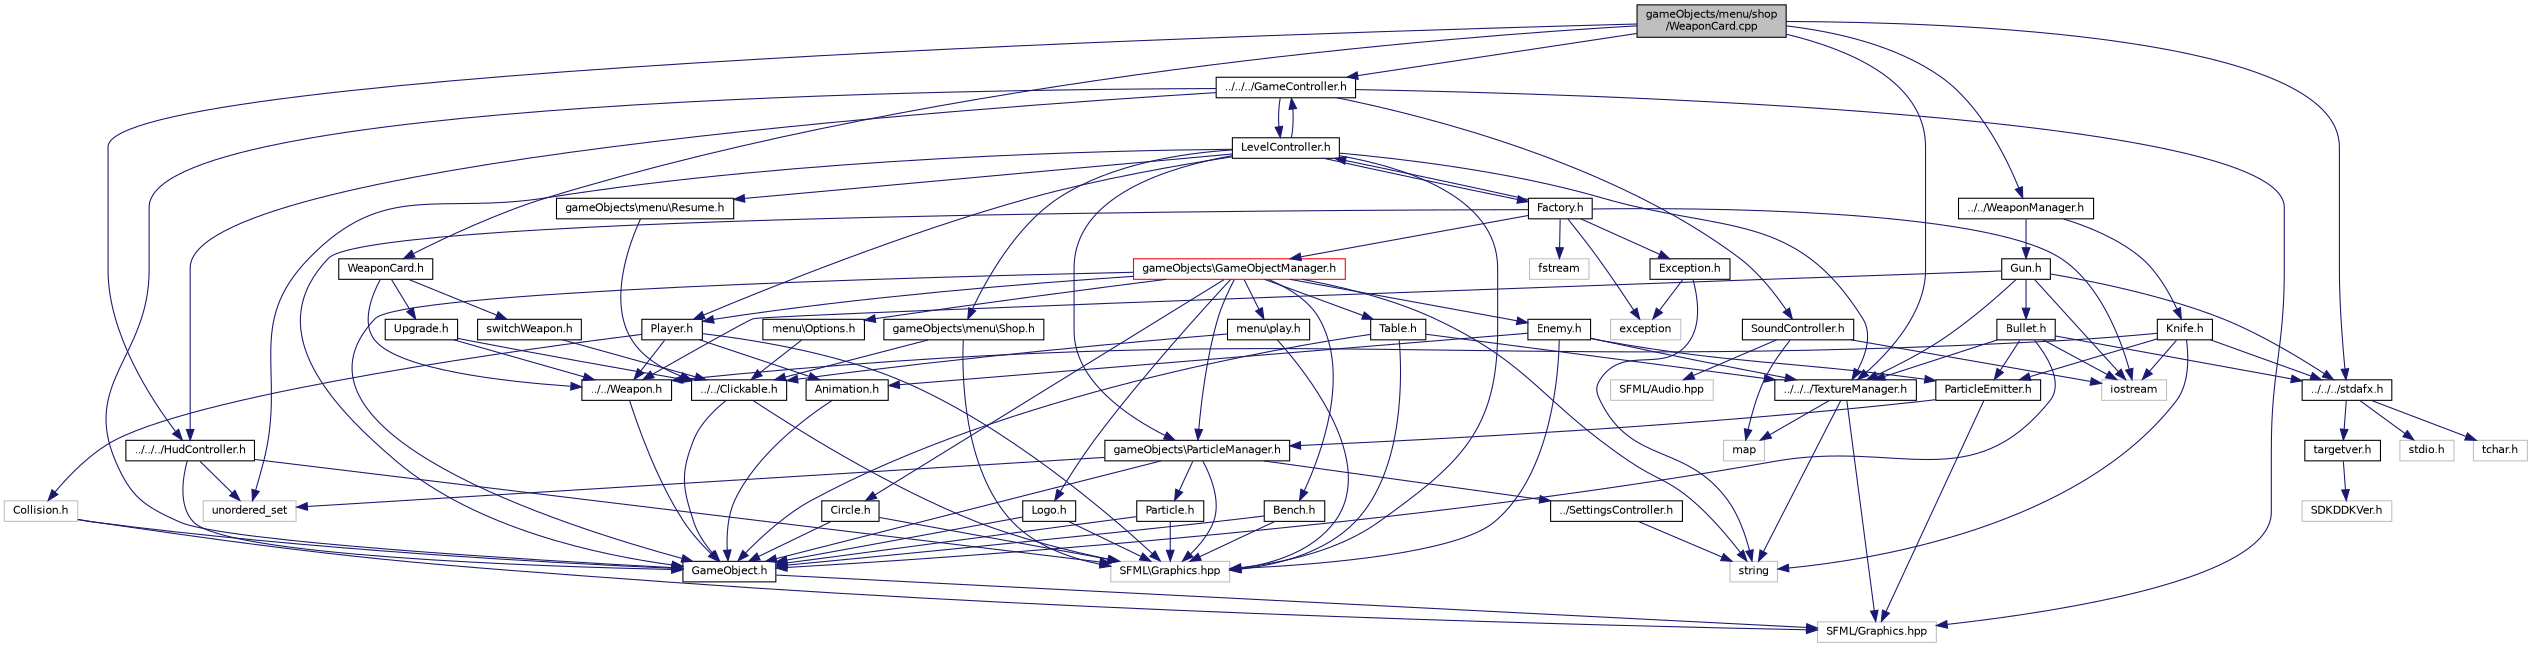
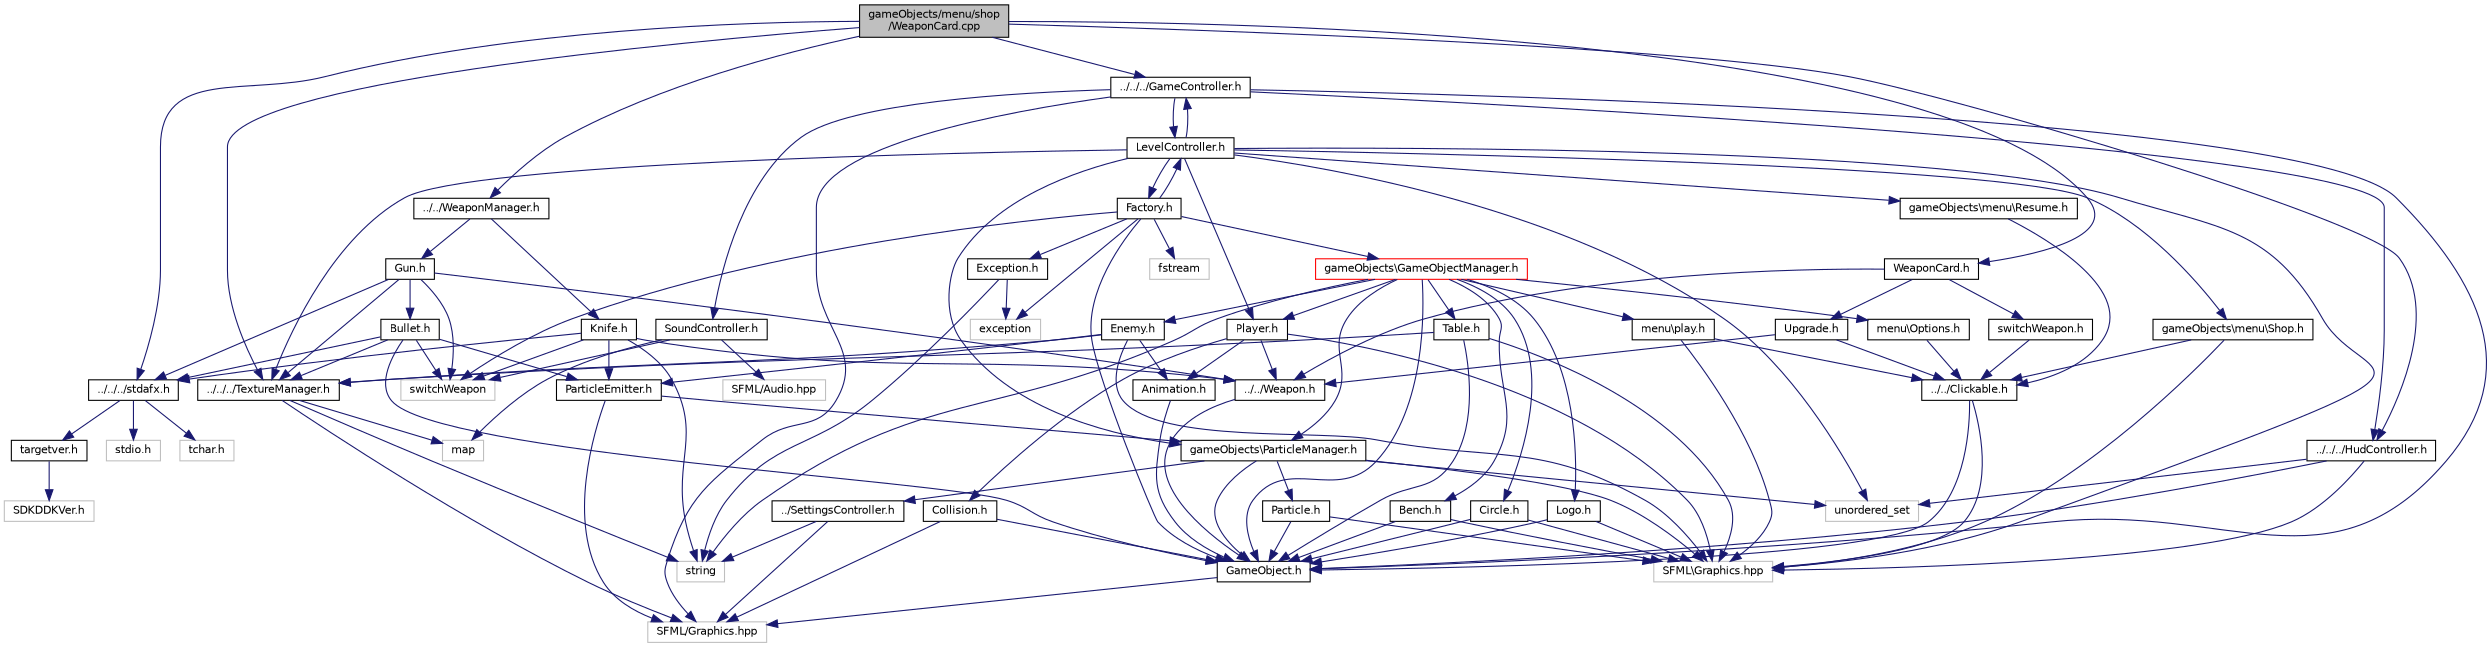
  digraph {
    node [color=black fillcolor=white fontname=Helvetica fontsize=10 shape=record style=filled]
    edge [color=midnightblue fontname=Helvetica fontsize=10 labelfontname=Helvetica labelfontsize=10 style=solid]
    n1 [fillcolor=grey75 fontcolor=black height=0.2 label="gameObjects/menu/shop\l/WeaponCard.cpp" width=0.4]
    n2 [height=0.2 label="../../../stdafx.h" width=0.4]
    n3 [height=0.2 label="WeaponCard.h" width=0.4]
    n4 [height=0.2 label="../../../TextureManager.h" width=0.4]
    n5 [height=0.2 label="../../../HudController.h" width=0.4]
    n6 [height=0.2 label="../../../GameController.h" width=0.4]
    n7 [height=0.2 label="../../WeaponManager.h" width=0.4]
    n8 [height=0.2 label="targetver.h" width=0.4]
    n9 [color=grey75 height=0.2 label="stdio.h" width=0.4]
    n10 [color=grey75 height=0.2 label="tchar.h" width=0.4]
    n11 [height=0.2 label="../../Weapon.h" width=0.4]
    n12 [height=0.2 label="Upgrade.h" width=0.4]
    n13 [height=0.2 label="switchWeapon.h" width=0.4]
    n14 [color=grey75 height=0.2 label="SFML/Graphics.hpp" width=0.4]
    n15 [color=grey75 height=0.2 label=string width=0.4]
    n16 [color=grey75 height=0.2 label=map width=0.4]
    n17 [height=0.2 label="GameObject.h" width=0.4]
    n18 [color=grey75 height=0.2 label="SFML\\Graphics.hpp" width=0.4]
    n19 [color=grey75 height=0.2 label=unordered_set width=0.4]
    n20 [height=0.2 label="SoundController.h" width=0.4]
    n21 [height=0.2 label="LevelController.h" width=0.4]
    n22 [height=0.2 label="Gun.h" width=0.4]
    n23 [height=0.2 label="Knife.h" width=0.4]
    n24 [color=grey75 height=0.2 label="SDKDDKVer.h" width=0.4]
    n25 [height=0.2 label="../../Clickable.h" width=0.4]
    n26 [color=grey75 height=0.2 label="SFML/Audio.hpp" width=0.4]
-   n27 [color=grey75 height=0.2 label=iostream width=0.4]
+   n27 [color=grey75 height=0.2 label=switchWeapon width=0.4]
    n28 [height=0.2 label="gameObjects\\ParticleManager.h" width=0.4]
    n29 [height=0.2 label="Factory.h" width=0.4]
    n30 [height=0.2 label="Player.h" width=0.4]
    n31 [height=0.2 label="gameObjects\\menu\\Resume.h" width=0.4]
    n32 [height=0.2 label="gameObjects\\menu\\Shop.h" width=0.4]
    n33 [height=0.2 label="Particle.h" width=0.4]
    n34 [height=0.2 label="../SettingsController.h" width=0.4]
    n35 [color=red height=0.2 label="gameObjects\\GameObjectManager.h" width=0.4]
    n36 [height=0.2 label="Exception.h" width=0.4]
    n37 [color=grey75 height=0.2 label=exception width=0.4]
    n38 [color=grey75 height=0.2 label=fstream width=0.4]
    n39 [height=0.2 label="Animation.h" width=0.4]
-   n40 [color=grey75 height=0.2 label="Collision.h" width=0.4]
+   n40 [height=0.2 label="Collision.h" width=0.4]
    n41 [height=0.2 label="Circle.h" width=0.4]
    n42 [height=0.2 label="Logo.h" width=0.4]
    n43 [height=0.2 label="Table.h" width=0.4]
    n44 [height=0.2 label="Bench.h" width=0.4]
    n45 [height=0.2 label="Enemy.h" width=0.4]
    n46 [height=0.2 label="menu\\play.h" width=0.4]
    n47 [height=0.2 label="menu\\Options.h" width=0.4]
    n48 [height=0.2 label="ParticleEmitter.h" width=0.4]
    n49 [height=0.2 label="Bullet.h" width=0.4]
    n1 -> n2
    n1 -> n3
    n1 -> n4
    n1 -> n5
    n1 -> n6
    n1 -> n7
    n2 -> n8
    n2 -> n9
    n2 -> n10
    n3 -> n11
    n3 -> n12
    n3 -> n13
    n4 -> n14
    n4 -> n15
    n4 -> n16
    n5 -> n17
    n5 -> n18
    n5 -> n19
    n6 -> n5
    n6 -> n14
    n6 -> n17
    n6 -> n20
    n6 -> n21
    n7 -> n22
    n7 -> n23
    n8 -> n24
    n11 -> n17
    n12 -> n11
    n12 -> n25
    n13 -> n25
    n17 -> n14
    n20 -> n16
    n20 -> n26
    n20 -> n27
    n21 -> n4
    n21 -> n6
    n21 -> n18
    n21 -> n19
    n21 -> n28
    n21 -> n29
    n21 -> n30
    n21 -> n31
    n21 -> n32
    n22 -> n2
    n22 -> n4
    n22 -> n11
    n22 -> n27
    n22 -> n49
    n23 -> n2
    n23 -> n11
    n23 -> n15
    n23 -> n27
    n23 -> n48
    n25 -> n17
    n25 -> n18
    n28 -> n17
    n28 -> n18
    n28 -> n19
    n28 -> n33
    n28 -> n34
    n29 -> n17
    n29 -> n21
    n29 -> n27
    n29 -> n35
    n29 -> n36
    n29 -> n37
    n29 -> n38
    n30 -> n11
    n30 -> n18
    n30 -> n39
    n30 -> n40
    n31 -> n25
    n32 -> n18
    n32 -> n25
    n33 -> n17
    n33 -> n18
+   n34 -> n14
    n34 -> n15
    n35 -> n15
    n35 -> n17
    n35 -> n28
    n35 -> n30
    n35 -> n41
    n35 -> n42
    n35 -> n43
    n35 -> n44
    n35 -> n45
    n35 -> n46
    n35 -> n47
    n36 -> n15
    n36 -> n37
    n39 -> n17
    n40 -> n14
    n40 -> n17
    n41 -> n17
    n41 -> n18
    n42 -> n17
    n42 -> n18
    n43 -> n4
    n43 -> n17
    n43 -> n18
    n44 -> n17
    n44 -> n18
    n45 -> n4
    n45 -> n18
    n45 -> n39
    n45 -> n48
    n46 -> n18
    n46 -> n25
    n47 -> n25
    n48 -> n14
    n48 -> n28
    n49 -> n2
    n49 -> n4
    n49 -> n17
    n49 -> n27
    n49 -> n48
  }
